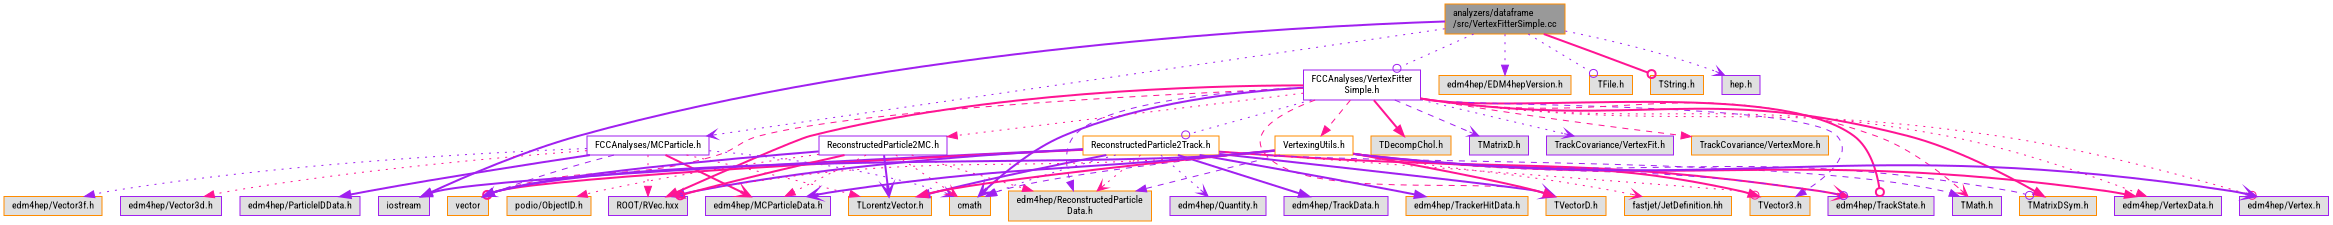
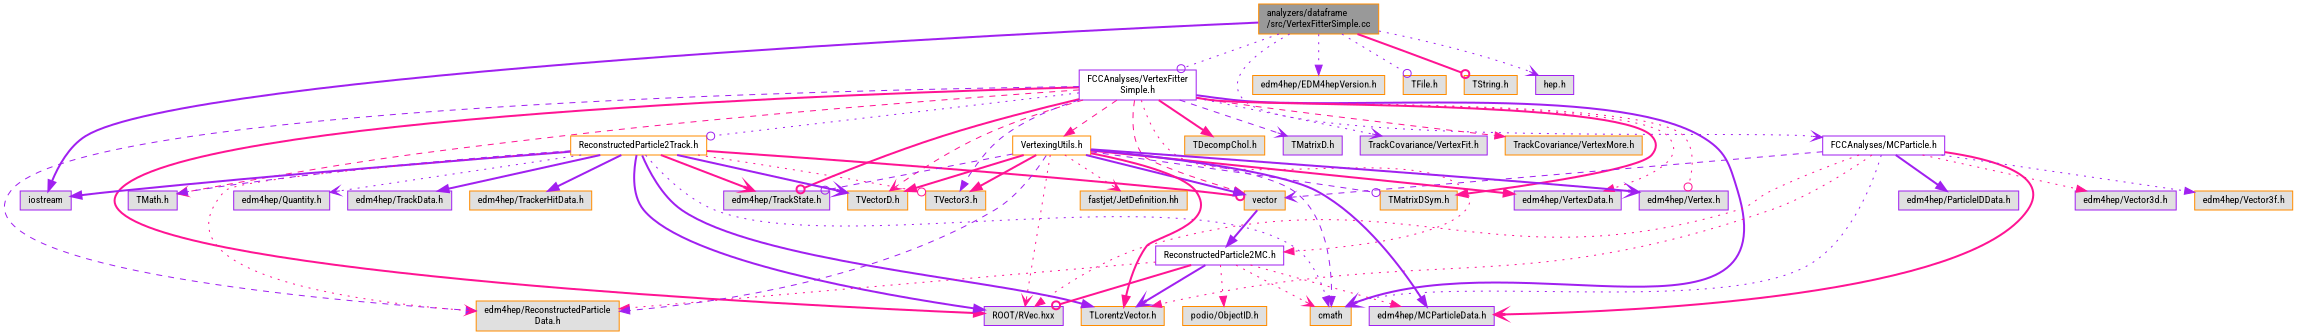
  digraph {
    fontname="Roboto Condensed"
    node [color=darkorange fillcolor="#E0E0E0" fontname="Roboto Condensed" fontsize=10 shape=box style=filled]
    edge [arrowhead=normal color=purple fontname="Roboto Condensed" fontsize=10 labelfontname=Helvetica labelfontsize=10 style=bold]
    n1 [fillcolor=grey60 fontcolor=black height=0.2 label="analyzers/dataframe\l/src/VertexFitterSimple.cc" width=0.4]
    n2 [color=purple fillcolor=white height=0.2 label="FCCAnalyses/VertexFitter\lSimple.h" width=0.4]
    n3 [color=purple height=0.2 label=iostream width=0.4]
    n4 [color=purple fillcolor=white height=0.2 label="FCCAnalyses/MCParticle.h" width=0.4]
    n5 [height=0.2 label="edm4hep/EDM4hepVersion.h" width=0.4]
    n6 [height=0.2 label="TFile.h" width=0.4]
    n7 [height=0.2 label="TString.h" width=0.4]
    n8 [color=purple height=0.2 label="hep.h" width=0.4]
    n9 [height=0.2 label=cmath width=0.4]
    n10 [height=0.2 label=vector width=0.4]
    n11 [color=purple height=0.2 label="ROOT/RVec.hxx" width=0.4]
    n12 [height=0.2 label="edm4hep/ReconstructedParticle\lData.h" width=0.4]
    n13 [color=purple height=0.2 label="edm4hep/TrackState.h" width=0.4]
    n14 [height=0.2 label="TVectorD.h" width=0.4]
    n15 [height=0.2 label="TVector3.h" width=0.4]
    n16 [height=0.2 label="TMatrixDSym.h" width=0.4]
    n17 [color=purple height=0.2 label="TMath.h" width=0.4]
    n18 [height=0.2 label="TDecompChol.h" width=0.4]
    n19 [color=purple height=0.2 label="TMatrixD.h" width=0.4]
    n20 [fillcolor=white height=0.2 label="ReconstructedParticle2Track.h" width=0.4]
    n21 [color=purple fillcolor=white height=0.2 label="ReconstructedParticle2MC.h" width=0.4]
    n22 [fillcolor=white height=0.2 label="VertexingUtils.h" width=0.4]
    n23 [color=purple height=0.2 label="edm4hep/VertexData.h" width=0.4]
    n24 [color=purple height=0.2 label="edm4hep/Vertex.h" width=0.4]
    n25 [color=purple height=0.2 label="TrackCovariance/VertexFit.h" width=0.4]
    n26 [height=0.2 label="TrackCovariance/VertexMore.h" width=0.4]
    n27 [height=0.2 label="TLorentzVector.h" width=0.4]
    n28 [color=purple height=0.2 label="edm4hep/MCParticleData.h" width=0.4]
    n29 [color=purple height=0.2 label="edm4hep/ParticleIDData.h" width=0.4]
    n30 [color=purple height=0.2 label="edm4hep/Vector3d.h" width=0.4]
    n31 [height=0.2 label="edm4hep/Vector3f.h" width=0.4]
    n32 [color=purple height=0.2 label="edm4hep/Quantity.h" width=0.4]
    n33 [color=purple height=0.2 label="edm4hep/TrackData.h" width=0.4]
    n34 [height=0.2 label="edm4hep/TrackerHitData.h" width=0.4]
    n35 [height=0.2 label="podio/ObjectID.h" width=0.4]
    n36 [height=0.2 label="fastjet/JetDefinition.hh" width=0.4]
    n1 -> n2 [arrowhead=odot style=dotted]
    n1 -> n3
    n1 -> n4 [arrowhead=vee style=dotted]
    n1 -> n5 [style=dotted]
    n1 -> n6 [arrowhead=odot style=dotted]
    n1 -> n7 [arrowhead=odot color=deeppink]
    n1 -> n8 [arrowhead=vee style=dotted]
    n2 -> n9 [arrowhead=vee]
    n2 -> n10 [color=deeppink style=dashed]
    n2 -> n11 [color=deeppink]
    n2 -> n12 [style=dashed]
    n2 -> n13 [arrowhead=odot color=deeppink]
    n2 -> n14 [arrowhead=vee color=deeppink style=dashed]
    n2 -> n15 [style=dashed]
    n2 -> n16 [color=deeppink]
    n2 -> n17 [arrowhead=vee color=deeppink style=dashed]
    n2 -> n18 [color=deeppink]
    n2 -> n19 [arrowhead=vee style=dashed]
    n2 -> n20 [arrowhead=odot style=dotted]
    n2 -> n21 [color=deeppink style=dotted]
    n2 -> n22 [color=deeppink style=dashed]
    n2 -> n23 [color=deeppink style=dotted]
    n2 -> n24 [arrowhead=odot color=deeppink style=dotted]
    n2 -> n25 [arrowhead=vee style=dotted]
    n2 -> n26 [color=deeppink style=dashed]
    n4 -> n9 [arrowhead=vee style=dotted]
    n4 -> n10 [arrowhead=vee style=dashed]
    n4 -> n11 [color=deeppink style=dotted]
    n4 -> n27 [color=deeppink style=dotted]
    n4 -> n28 [arrowhead=vee color=deeppink]
    n4 -> n29
    n4 -> n30 [color=deeppink style=dotted]
    n4 -> n31 [style=dotted]
    n20 -> n3
    n20 -> n9 [style=dotted]
    n20 -> n10 [arrowhead=odot color=deeppink]
    n20 -> n11
    n20 -> n12 [arrowhead=vee color=deeppink style=dotted]
    n20 -> n13 [arrowhead=vee color=deeppink]
    n20 -> n14 [arrowhead=vee]
    n20 -> n15 [arrowhead=odot color=deeppink style=dotted]
    n20 -> n17 [style=dashed]
    n20 -> n27
    n20 -> n32 [arrowhead=vee style=dotted]
    n20 -> n33
    n20 -> n34
    n21 -> n9 [arrowhead=vee color=deeppink style=dotted]
-   n21 -> n10
+   n10 -> n21
    n21 -> n11 [arrowhead=odot color=deeppink]
    n21 -> n12 [color=deeppink style=dotted]
    n21 -> n27 [arrowhead=vee]
    n21 -> n28 [color=deeppink style=dotted]
    n21 -> n35 [color=deeppink style=dotted]
    n22 -> n9 [style=dashed]
    n22 -> n10
    n22 -> n11 [arrowhead=vee color=deeppink style=dotted]
    n22 -> n12 [style=dashed]
    n22 -> n13 [arrowhead=odot style=dashed]
    n22 -> n14 [color=deeppink]
    n22 -> n15 [color=deeppink]
    n22 -> n16 [arrowhead=odot style=dashed]
    n22 -> n23 [color=deeppink]
    n22 -> n24 [arrowhead=vee]
    n22 -> n27 [color=deeppink]
-   n22 -> n28 [arrowhead=vee]
+   n22 -> n28
    n22 -> n36 [arrowhead=vee color=deeppink style=dotted]
  }
